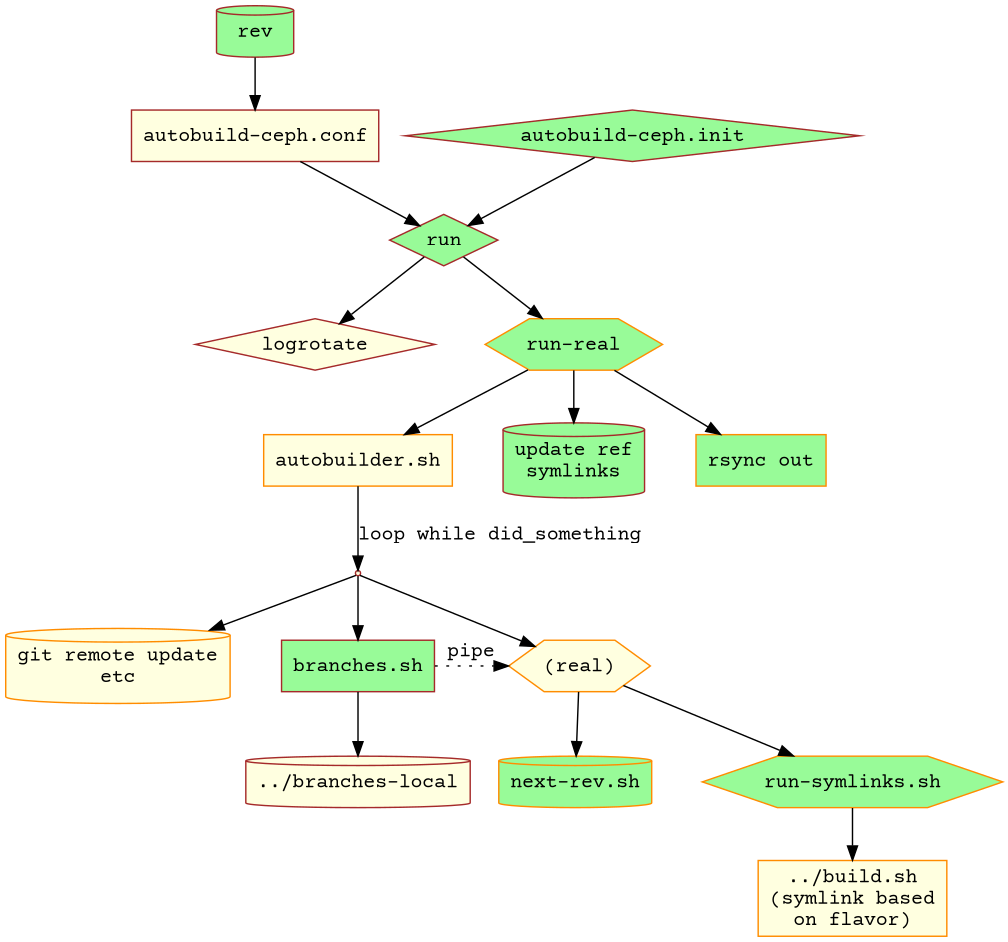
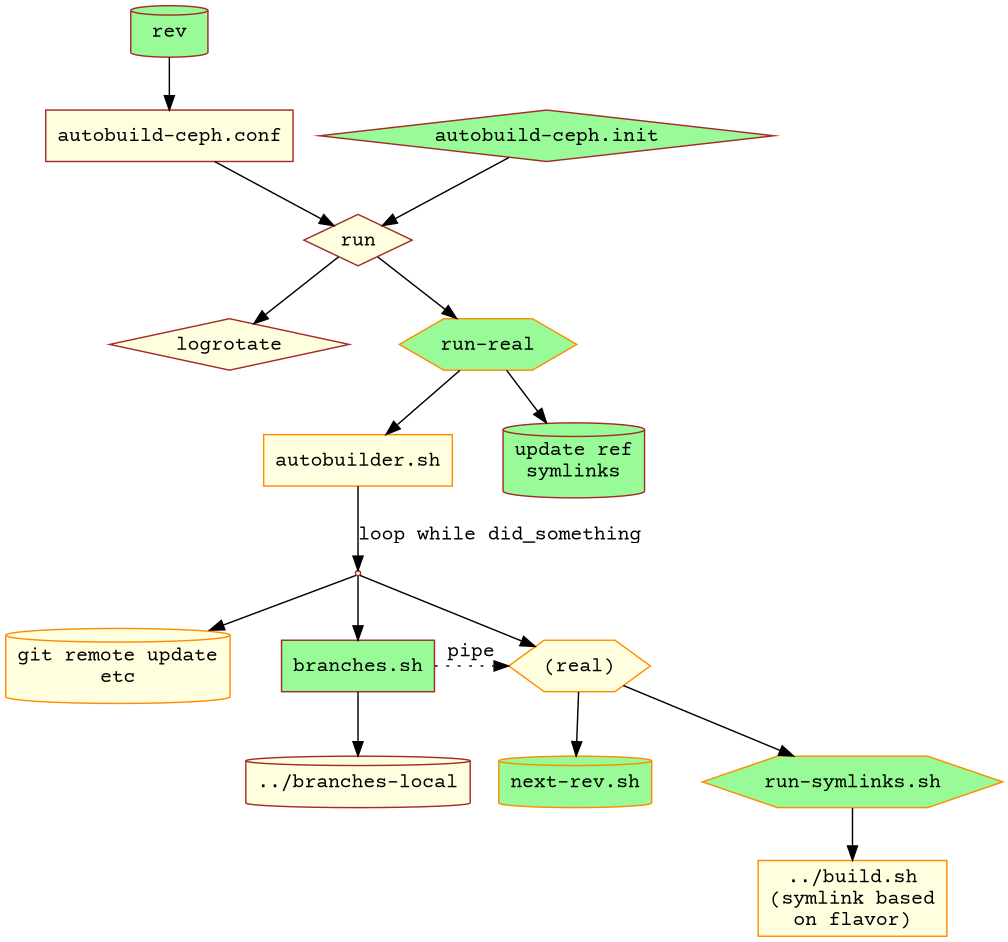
  digraph {
    fontname="Courier Prime"
    node [color=brown fillcolor=palegreen fontname="Courier Prime" shape=box style=filled]
    edge [fontname="Courier Prime"]
    n1 [color=darkorange fillcolor=lightyellow label="autobuilder.sh"]
    n2 [label="update ref\nsymlinks" shape=cylinder]
-   n3 [color=darkorange label="rsync out"]
    logrotate [fillcolor=lightyellow shape=diamond]
    n5 [color=darkorange label="run-real" shape=hexagon]
    n6 [color=darkorange fillcolor=lightyellow label="git remote update\netc" shape=cylinder]
    n7 [label="branches.sh"]
    n8 [color=darkorange fillcolor=lightyellow label="(real)" shape=hexagon]
    n9 [color=darkorange label="next-rev.sh" shape=cylinder]
    n10 [color=darkorange label="run-symlinks.sh" shape=hexagon]
    autobuilder_sh_loop [fillcolor=lightyellow shape=point]
    n12 [fillcolor=lightyellow label="../branches-local" shape=cylinder]
    n13 [color=darkorange fillcolor=lightyellow label="../build.sh\n(symlink based\non flavor)"]
    n14 [label=rev shape=cylinder]
    n15 [fillcolor=lightyellow label="autobuild-ceph.conf"]
-   run [shape=diamond]
+   run [fillcolor=lightyellow shape=diamond]
    n17 [label="autobuild-ceph.init" shape=diamond]
    subgraph sub_1 {
      rank=same
      n1
      n2
-     n3
    }
    subgraph sub_2 {
      rank=same
      logrotate
      n5
    }
    subgraph sub_3 {
      rank=same
      n6
      n7
      n8
    }
    subgraph sub_4 {
      rank=same
      n9
      n10
    }
    n1 -> n2 [style=invis]
    n1 -> autobuilder_sh_loop [label="loop while did_something"]
-   n2 -> n3 [style=invis]
    logrotate -> n5 [style=invis]
    n5 -> n1
    n5 -> n2
-   n5 -> n3
    n6 -> n7 [style=invis]
    n7 -> n8 [style=invis]
    n7 -> n8 [label=pipe style=dotted weight=1000]
    n7 -> n12
    n8 -> n9
    n8 -> n10
    n9 -> n10 [style=invis]
    n10 -> n13
    autobuilder_sh_loop -> n6
    autobuilder_sh_loop -> n7
    autobuilder_sh_loop -> n8
    n14 -> n15
    n15 -> run
    run -> logrotate
    run -> n5
    n17 -> run
  }
